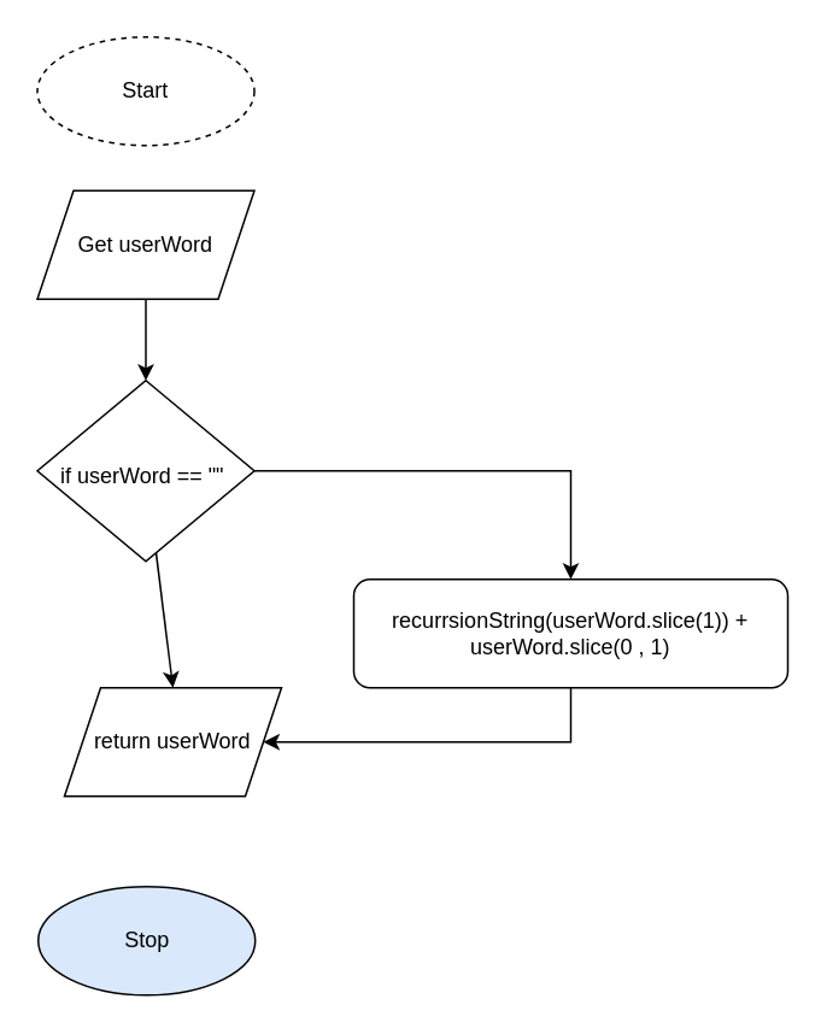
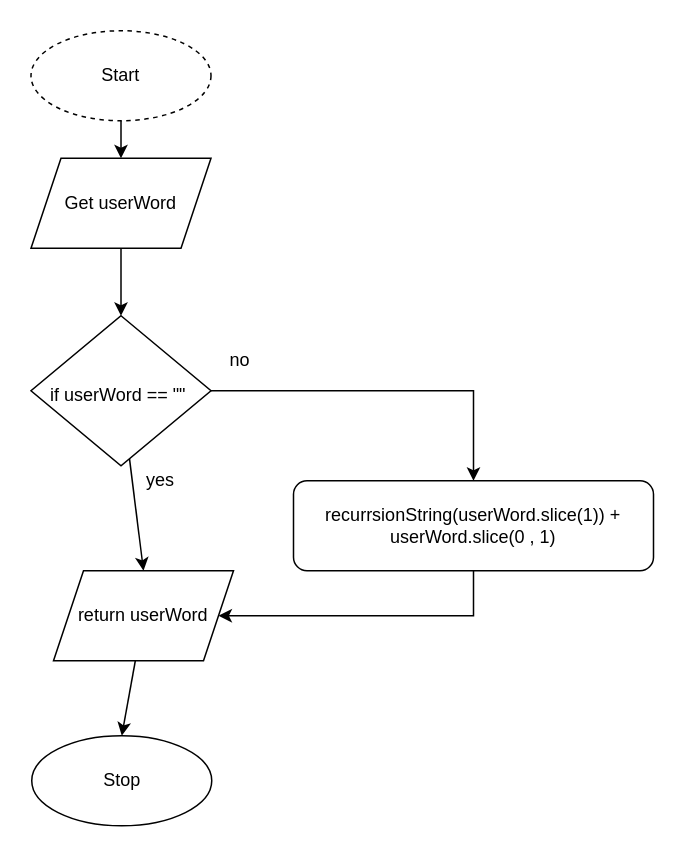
  <mxCell id="0" />
  <mxCell id="1" parent="0" />
+ <mxCell id="2" style="edgeStyle=none;html=1;entryX=0.5;entryY=0;entryDx=0;entryDy=0;" parent="1" source="3" target="15" edge="1"><mxGeometry relative="1" as="geometry" /></mxCell>
  <mxCell id="3" value="Start" style="ellipse;whiteSpace=wrap;html=1;dashed=1;" parent="1" vertex="1"><mxGeometry x="20" y="20" width="120" height="60" as="geometry" /></mxCell>
- <mxCell id="4" value="Stop" style="ellipse;whiteSpace=wrap;html=1;fillColor=#dae8fc;" parent="1" vertex="1"><mxGeometry x="20.5" y="490" width="120" height="60" as="geometry" /></mxCell>
+ <mxCell id="4" value="Stop" style="ellipse;whiteSpace=wrap;html=1;" parent="1" vertex="1"><mxGeometry x="20.5" y="490" width="120" height="60" as="geometry" /></mxCell>
  <mxCell id="5" style="edgeStyle=none;html=1;entryX=0.5;entryY=0;entryDx=0;entryDy=0;fontSize=12;" parent="1" source="7" target="11" edge="1"><mxGeometry relative="1" as="geometry"><mxPoint x="80" y="330" as="targetPoint" /></mxGeometry></mxCell>
  <mxCell id="6" style="edgeStyle=none;html=1;entryX=0.5;entryY=0;entryDx=0;entryDy=0;rounded=0;" parent="1" source="7" target="13" edge="1"><mxGeometry relative="1" as="geometry"><Array as="points"><mxPoint x="315" y="260" /></Array></mxGeometry></mxCell>
  <mxCell id="7" value="&lt;font style=&quot;font-size: 12px&quot;&gt;if userWord == &quot;&quot;&amp;nbsp;&lt;/font&gt;" style="rhombus;whiteSpace=wrap;html=1;fontSize=22;" parent="1" vertex="1"><mxGeometry x="20" y="210" width="120" height="100" as="geometry" /></mxCell>
+ <mxCell id="8" value="no" style="text;html=1;align=center;verticalAlign=middle;resizable=0;points=[];autosize=1;strokeColor=none;fillColor=none;fontSize=12;" parent="1" vertex="1"><mxGeometry x="144.39" y="230" width="30" height="20" as="geometry" /></mxCell>
+ <mxCell id="9" value="yes" style="text;html=1;align=center;verticalAlign=middle;resizable=0;points=[];autosize=1;strokeColor=none;fillColor=none;fontSize=12;" parent="1" vertex="1"><mxGeometry x="91" y="310" width="30" height="20" as="geometry" /></mxCell>
+ <mxCell id="10" style="edgeStyle=none;html=1;entryX=0.5;entryY=0;entryDx=0;entryDy=0;" parent="1" source="11" target="4" edge="1"><mxGeometry relative="1" as="geometry" /></mxCell>
  <mxCell id="11" value="return userWord" style="shape=parallelogram;perimeter=parallelogramPerimeter;whiteSpace=wrap;html=1;fixedSize=1;" parent="1" vertex="1"><mxGeometry x="35" y="380" width="120" height="60" as="geometry" /></mxCell>
  <mxCell id="12" style="edgeStyle=none;html=1;entryX=1;entryY=0.5;entryDx=0;entryDy=0;rounded=0;" parent="1" source="13" target="11" edge="1"><mxGeometry relative="1" as="geometry"><Array as="points"><mxPoint x="315" y="410" /></Array></mxGeometry></mxCell>
  <mxCell id="13" value="recurrsionString(userWord.slice(1)) + userWord.slice(0 , 1)" style="rounded=1;whiteSpace=wrap;html=1;" parent="1" vertex="1"><mxGeometry x="195" y="320" width="240" height="60" as="geometry" /></mxCell>
  <mxCell id="14" style="edgeStyle=none;html=1;entryX=0.5;entryY=0;entryDx=0;entryDy=0;" parent="1" source="15" target="7" edge="1"><mxGeometry relative="1" as="geometry" /></mxCell>
  <mxCell id="15" value="Get userWord" style="shape=parallelogram;perimeter=parallelogramPerimeter;whiteSpace=wrap;html=1;fixedSize=1;" parent="1" vertex="1"><mxGeometry x="20" y="105" width="120" height="60" as="geometry" /></mxCell>
